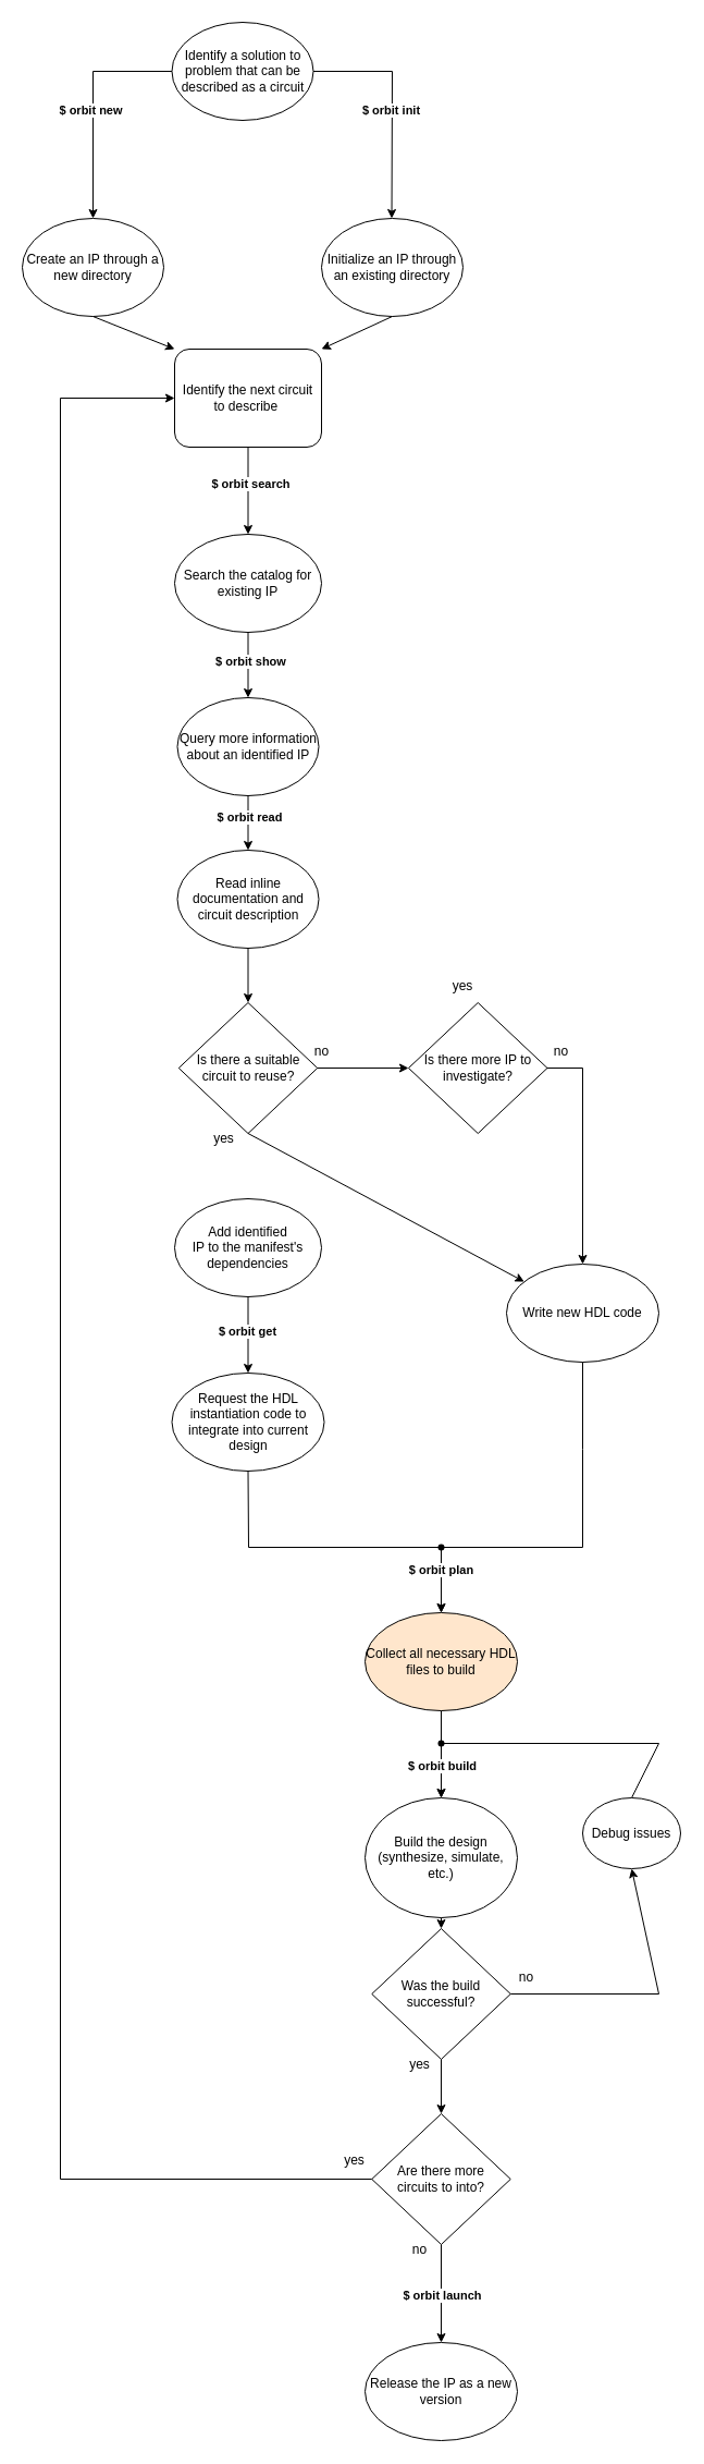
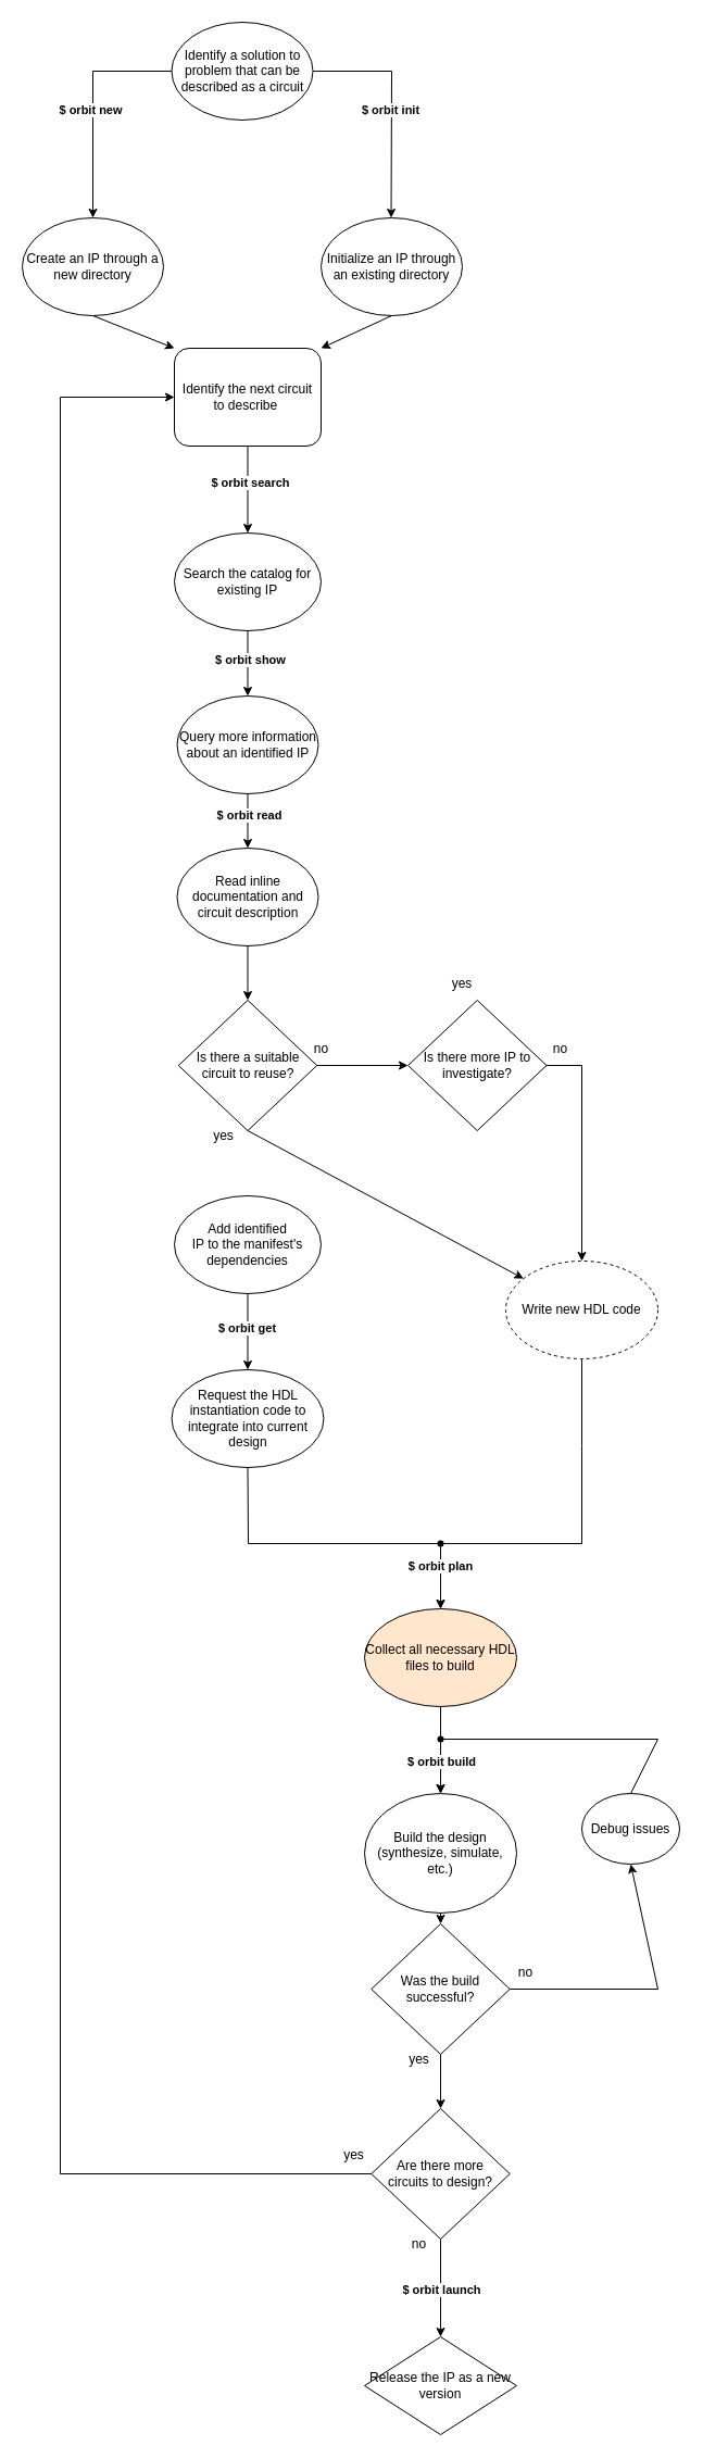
  <mxCell id="0" />
  <mxCell id="1" parent="0" />
  <mxCell id="2" value="" style="endArrow=classic;html=1;rounded=0;exitX=0.5;exitY=0;exitDx=0;exitDy=0;entryX=0.5;entryY=0;entryDx=0;entryDy=0;" parent="1" source="43" target="40" edge="1"><mxGeometry width="50" height="50" relative="1" as="geometry"><mxPoint x="575" y="1610" as="sourcePoint" /><mxPoint x="545" y="1640" as="targetPoint" /><Array as="points"><mxPoint x="605" y="1600" /><mxPoint x="405" y="1600" /></Array></mxGeometry></mxCell>
- <mxCell id="3" value="Write new HDL code" style="ellipse;whiteSpace=wrap;html=1;" parent="1" vertex="1"><mxGeometry x="465" y="1160" width="140" height="90" as="geometry" /></mxCell>
+ <mxCell id="3" value="Write new HDL code" style="ellipse;whiteSpace=wrap;html=1;dashed=1;" parent="1" vertex="1"><mxGeometry x="465" y="1160" width="140" height="90" as="geometry" /></mxCell>
  <mxCell id="4" value="Search the catalog for existing IP" style="ellipse;whiteSpace=wrap;html=1;" parent="1" vertex="1"><mxGeometry x="160" y="490" width="135" height="90" as="geometry" /></mxCell>
  <mxCell id="5" value="Identify the next circuit &lt;br&gt;to describe&amp;nbsp;" style="whiteSpace=wrap;html=1;rounded=1;" parent="1" vertex="1"><mxGeometry x="160" y="320" width="135" height="90" as="geometry" /></mxCell>
  <mxCell id="6" value="Query more information about an identified IP" style="ellipse;whiteSpace=wrap;html=1;" parent="1" vertex="1"><mxGeometry x="162.5" y="640" width="130" height="90" as="geometry" /></mxCell>
  <mxCell id="7" value="Is there a suitable circuit to reuse?" style="rhombus;whiteSpace=wrap;html=1;" parent="1" vertex="1"><mxGeometry x="163.75" y="920" width="127.5" height="120" as="geometry" /></mxCell>
  <mxCell id="8" value="Request the HDL instantiation code to integrate into current design" style="ellipse;whiteSpace=wrap;html=1;" parent="1" vertex="1"><mxGeometry x="157.5" y="1260" width="140" height="90" as="geometry" /></mxCell>
  <mxCell id="9" value="Create an IP through a new directory" style="ellipse;whiteSpace=wrap;html=1;" parent="1" vertex="1"><mxGeometry x="20" y="200" width="130" height="90" as="geometry" /></mxCell>
  <mxCell id="10" value="Initialize an IP through an existing directory" style="ellipse;whiteSpace=wrap;html=1;" parent="1" vertex="1"><mxGeometry x="295" y="200" width="130" height="90" as="geometry" /></mxCell>
  <mxCell id="11" value="" style="endArrow=classic;html=1;rounded=0;entryX=0.5;entryY=0;entryDx=0;entryDy=0;exitX=0;exitY=0.5;exitDx=0;exitDy=0;" parent="1" source="57" target="9" edge="1"><mxGeometry width="50" height="50" relative="1" as="geometry"><mxPoint x="85" y="60" as="sourcePoint" /><mxPoint x="175" y="90" as="targetPoint" /><Array as="points"><mxPoint x="85" y="65" /></Array></mxGeometry></mxCell>
  <mxCell id="12" value="&lt;b&gt;$ orbit new&lt;/b&gt;" style="edgeLabel;html=1;align=center;verticalAlign=middle;resizable=0;points=[];" parent="11" vertex="1" connectable="0"><mxGeometry x="-0.58" y="2" relative="1" as="geometry"><mxPoint x="-31" y="33" as="offset" /></mxGeometry></mxCell>
  <mxCell id="13" value="" style="endArrow=classic;html=1;rounded=0;entryX=0.5;entryY=0;entryDx=0;entryDy=0;exitX=1;exitY=0.5;exitDx=0;exitDy=0;" parent="1" source="57" edge="1"><mxGeometry width="50" height="50" relative="1" as="geometry"><mxPoint x="355" y="40" as="sourcePoint" /><mxPoint x="359.52" y="200" as="targetPoint" /><Array as="points"><mxPoint x="360" y="65" /></Array></mxGeometry></mxCell>
  <mxCell id="14" value="&lt;b&gt;$ orbit init&lt;/b&gt;" style="edgeLabel;html=1;align=center;verticalAlign=middle;resizable=0;points=[];" parent="13" vertex="1" connectable="0"><mxGeometry x="-0.58" y="2" relative="1" as="geometry"><mxPoint x="27" y="37" as="offset" /></mxGeometry></mxCell>
  <mxCell id="15" value="" style="endArrow=classic;html=1;rounded=0;exitX=0.5;exitY=1;exitDx=0;exitDy=0;entryX=0;entryY=0;entryDx=0;entryDy=0;" parent="1" source="9" target="5" edge="1"><mxGeometry width="50" height="50" relative="1" as="geometry"><mxPoint x="395" y="380" as="sourcePoint" /><mxPoint x="445" y="330" as="targetPoint" /></mxGeometry></mxCell>
  <mxCell id="16" value="" style="endArrow=classic;html=1;rounded=0;exitX=0.5;exitY=1;exitDx=0;exitDy=0;entryX=1;entryY=0;entryDx=0;entryDy=0;" parent="1" source="10" target="5" edge="1"><mxGeometry width="50" height="50" relative="1" as="geometry"><mxPoint x="95" y="300" as="sourcePoint" /><mxPoint x="190" y="343" as="targetPoint" /></mxGeometry></mxCell>
  <mxCell id="17" value="" style="endArrow=classic;html=1;rounded=0;exitX=0.5;exitY=1;exitDx=0;exitDy=0;" parent="1" source="5" target="4" edge="1"><mxGeometry width="50" height="50" relative="1" as="geometry"><mxPoint x="395" y="540" as="sourcePoint" /><mxPoint x="445" y="490" as="targetPoint" /></mxGeometry></mxCell>
  <mxCell id="18" value="&lt;b&gt;$ orbit search&lt;/b&gt;" style="edgeLabel;html=1;align=center;verticalAlign=middle;resizable=0;points=[];" parent="17" vertex="1" connectable="0"><mxGeometry x="-0.168" y="2" relative="1" as="geometry"><mxPoint as="offset" /></mxGeometry></mxCell>
  <mxCell id="19" value="" style="endArrow=classic;html=1;rounded=0;exitX=0.5;exitY=1;exitDx=0;exitDy=0;entryX=0.5;entryY=0;entryDx=0;entryDy=0;" parent="1" source="4" target="6" edge="1"><mxGeometry width="50" height="50" relative="1" as="geometry"><mxPoint x="395" y="640" as="sourcePoint" /><mxPoint x="445" y="590" as="targetPoint" /></mxGeometry></mxCell>
  <mxCell id="20" value="&lt;b&gt;$ orbit show&lt;/b&gt;" style="edgeLabel;html=1;align=center;verticalAlign=middle;resizable=0;points=[];" parent="19" vertex="1" connectable="0"><mxGeometry x="-0.129" y="3" relative="1" as="geometry"><mxPoint x="-1" as="offset" /></mxGeometry></mxCell>
  <mxCell id="21" value="" style="endArrow=classic;html=1;rounded=0;exitX=0.5;exitY=1;exitDx=0;exitDy=0;entryX=0.5;entryY=0;entryDx=0;entryDy=0;" parent="1" source="6" target="26" edge="1"><mxGeometry width="50" height="50" relative="1" as="geometry"><mxPoint x="395" y="730" as="sourcePoint" /><mxPoint x="445" y="680" as="targetPoint" /></mxGeometry></mxCell>
  <mxCell id="22" value="&lt;b&gt;$ orbit read&lt;/b&gt;" style="edgeLabel;html=1;align=center;verticalAlign=middle;resizable=0;points=[];" parent="21" vertex="1" connectable="0"><mxGeometry x="-0.244" y="1" relative="1" as="geometry"><mxPoint as="offset" /></mxGeometry></mxCell>
  <mxCell id="23" value="" style="endArrow=classic;html=1;rounded=0;exitX=0.5;exitY=1;exitDx=0;exitDy=0;entryX=0.5;entryY=0;entryDx=0;entryDy=0;" parent="1" source="32" target="8" edge="1"><mxGeometry width="50" height="50" relative="1" as="geometry"><mxPoint x="227.5" y="1300" as="sourcePoint" /><mxPoint x="175" y="1435" as="targetPoint" /></mxGeometry></mxCell>
  <mxCell id="24" value="&lt;b&gt;$ orbit get&lt;/b&gt;" style="edgeLabel;html=1;align=center;verticalAlign=middle;resizable=0;points=[];" parent="23" vertex="1" connectable="0"><mxGeometry x="-0.118" y="-1" relative="1" as="geometry"><mxPoint as="offset" /></mxGeometry></mxCell>
  <mxCell id="25" value="yes" style="text;html=1;align=center;verticalAlign=middle;resizable=0;points=[];autosize=1;strokeColor=none;fillColor=none;" parent="1" vertex="1"><mxGeometry x="185" y="1030" width="40" height="30" as="geometry" /></mxCell>
  <mxCell id="26" value="Read inline documentation and circuit description" style="ellipse;whiteSpace=wrap;html=1;" parent="1" vertex="1"><mxGeometry x="162.5" y="780" width="130" height="90" as="geometry" /></mxCell>
  <mxCell id="27" value="" style="endArrow=classic;html=1;rounded=0;exitX=0.5;exitY=1;exitDx=0;exitDy=0;entryX=0.5;entryY=0;entryDx=0;entryDy=0;" parent="1" source="26" target="7" edge="1"><mxGeometry width="50" height="50" relative="1" as="geometry"><mxPoint x="295" y="900" as="sourcePoint" /><mxPoint x="345" y="850" as="targetPoint" /></mxGeometry></mxCell>
  <mxCell id="28" value="Is there more IP to investigate?" style="rhombus;whiteSpace=wrap;html=1;" parent="1" vertex="1"><mxGeometry x="375" y="920" width="127.5" height="120" as="geometry" /></mxCell>
  <mxCell id="29" value="" style="endArrow=classic;html=1;rounded=0;exitX=1;exitY=0.5;exitDx=0;exitDy=0;" parent="1" source="7" target="28" edge="1"><mxGeometry width="50" height="50" relative="1" as="geometry"><mxPoint x="325" y="820" as="sourcePoint" /><mxPoint x="375" y="770" as="targetPoint" /></mxGeometry></mxCell>
  <mxCell id="30" value="no" style="text;html=1;align=center;verticalAlign=middle;resizable=0;points=[];autosize=1;strokeColor=none;fillColor=none;" parent="1" vertex="1"><mxGeometry x="275" y="950" width="40" height="30" as="geometry" /></mxCell>
  <mxCell id="31" value="yes" style="text;html=1;strokeColor=none;fillColor=none;align=center;verticalAlign=middle;whiteSpace=wrap;rounded=0;" parent="1" vertex="1"><mxGeometry x="395" y="890" width="60" height="30" as="geometry" /></mxCell>
  <mxCell id="32" value="Add identified &lt;br&gt;IP to the manifest's &lt;br&gt;dependencies" style="ellipse;whiteSpace=wrap;html=1;" parent="1" vertex="1"><mxGeometry x="160" y="1100" width="135" height="90" as="geometry" /></mxCell>
  <mxCell id="33" value="" style="endArrow=classic;html=1;rounded=0;exitX=0.5;exitY=1;exitDx=0;exitDy=0;" parent="1" source="7" target="3" edge="1"><mxGeometry width="50" height="50" relative="1" as="geometry"><mxPoint x="325" y="1170" as="sourcePoint" /><mxPoint x="375" y="1120" as="targetPoint" /></mxGeometry></mxCell>
  <mxCell id="34" value="" style="endArrow=classic;html=1;rounded=0;exitX=1;exitY=0.5;exitDx=0;exitDy=0;entryX=0.5;entryY=0;entryDx=0;entryDy=0;" parent="1" source="28" target="3" edge="1"><mxGeometry width="50" height="50" relative="1" as="geometry"><mxPoint x="325" y="1040" as="sourcePoint" /><mxPoint x="375" y="990" as="targetPoint" /><Array as="points"><mxPoint x="535" y="980" /></Array></mxGeometry></mxCell>
  <mxCell id="35" value="no" style="text;html=1;align=center;verticalAlign=middle;resizable=0;points=[];autosize=1;strokeColor=none;fillColor=none;" parent="1" vertex="1"><mxGeometry x="495" y="950" width="40" height="30" as="geometry" /></mxCell>
  <mxCell id="36" value="Collect all necessary HDL files to build" style="ellipse;whiteSpace=wrap;html=1;fillColor=#ffe6cc;" parent="1" vertex="1"><mxGeometry x="335" y="1480" width="140" height="90" as="geometry" /></mxCell>
  <mxCell id="37" value="" style="endArrow=classic;html=1;rounded=0;exitX=0.5;exitY=1;exitDx=0;exitDy=0;entryX=0.5;entryY=0;entryDx=0;entryDy=0;" parent="1" source="8" target="36" edge="1"><mxGeometry width="50" height="50" relative="1" as="geometry"><mxPoint x="575" y="1240" as="sourcePoint" /><mxPoint x="395" y="1420" as="targetPoint" /><Array as="points"><mxPoint x="228" y="1420" /><mxPoint x="405" y="1420" /></Array></mxGeometry></mxCell>
  <mxCell id="38" value="" style="endArrow=classic;html=1;rounded=0;exitX=0.5;exitY=1;exitDx=0;exitDy=0;entryX=0.5;entryY=0;entryDx=0;entryDy=0;" parent="1" source="3" target="36" edge="1"><mxGeometry width="50" height="50" relative="1" as="geometry"><mxPoint x="575" y="1380" as="sourcePoint" /><mxPoint x="375" y="1370" as="targetPoint" /><Array as="points"><mxPoint x="535" y="1330" /><mxPoint x="535" y="1420" /><mxPoint x="405" y="1420" /></Array></mxGeometry></mxCell>
  <mxCell id="39" value="&lt;b&gt;$ orbit plan&lt;/b&gt;" style="edgeLabel;html=1;align=center;verticalAlign=middle;resizable=0;points=[];" parent="38" vertex="1" connectable="0"><mxGeometry x="0.776" y="-1" relative="1" as="geometry"><mxPoint as="offset" /></mxGeometry></mxCell>
  <mxCell id="40" value="Build the design (synthesize, simulate, etc.)" style="ellipse;whiteSpace=wrap;html=1;" parent="1" vertex="1"><mxGeometry x="335" y="1650" width="140" height="110" as="geometry" /></mxCell>
  <mxCell id="41" value="" style="endArrow=classic;html=1;rounded=0;exitX=0.5;exitY=1;exitDx=0;exitDy=0;entryX=0.5;entryY=0;entryDx=0;entryDy=0;" parent="1" source="36" target="40" edge="1"><mxGeometry width="50" height="50" relative="1" as="geometry"><mxPoint x="575" y="1590" as="sourcePoint" /><mxPoint x="625" y="1540" as="targetPoint" /></mxGeometry></mxCell>
  <mxCell id="42" value="&lt;b&gt;$ orbit build&lt;/b&gt;" style="edgeLabel;html=1;align=center;verticalAlign=middle;resizable=0;points=[];" parent="41" vertex="1" connectable="0"><mxGeometry x="-0.118" relative="1" as="geometry"><mxPoint y="15" as="offset" /></mxGeometry></mxCell>
  <mxCell id="43" value="Debug issues" style="ellipse;whiteSpace=wrap;html=1;" parent="1" vertex="1"><mxGeometry x="535" y="1650" width="90" height="65" as="geometry" /></mxCell>
  <mxCell id="44" value="" style="endArrow=classic;html=1;rounded=0;exitX=1;exitY=0.5;exitDx=0;exitDy=0;entryX=0.5;entryY=1;entryDx=0;entryDy=0;" parent="1" source="45" target="43" edge="1"><mxGeometry width="50" height="50" relative="1" as="geometry"><mxPoint x="565" y="1800" as="sourcePoint" /><mxPoint x="655" y="1830" as="targetPoint" /><Array as="points"><mxPoint x="605" y="1830" /></Array></mxGeometry></mxCell>
  <mxCell id="45" value="Was the build successful?" style="rhombus;whiteSpace=wrap;html=1;" parent="1" vertex="1"><mxGeometry x="341.25" y="1770" width="127.5" height="120" as="geometry" /></mxCell>
  <mxCell id="46" value="" style="endArrow=classic;html=1;rounded=0;exitX=0.5;exitY=1;exitDx=0;exitDy=0;entryX=0.5;entryY=0;entryDx=0;entryDy=0;" parent="1" source="40" target="45" edge="1"><mxGeometry width="50" height="50" relative="1" as="geometry"><mxPoint x="435" y="1740" as="sourcePoint" /><mxPoint x="625" y="1740" as="targetPoint" /></mxGeometry></mxCell>
  <mxCell id="47" value="no" style="text;html=1;align=center;verticalAlign=middle;resizable=0;points=[];autosize=1;strokeColor=none;fillColor=none;" parent="1" vertex="1"><mxGeometry x="462.5" y="1800" width="40" height="30" as="geometry" /></mxCell>
- <mxCell id="48" value="Are there more &lt;br&gt;circuits to into?" style="rhombus;whiteSpace=wrap;html=1;" parent="1" vertex="1"><mxGeometry x="341.25" y="1940" width="127.5" height="120" as="geometry" /></mxCell>
+ <mxCell id="48" value="Are there more &lt;br&gt;circuits to design?" style="rhombus;whiteSpace=wrap;html=1;" parent="1" vertex="1"><mxGeometry x="341.25" y="1940" width="127.5" height="120" as="geometry" /></mxCell>
  <mxCell id="49" value="" style="endArrow=classic;html=1;rounded=0;exitX=0.5;exitY=1;exitDx=0;exitDy=0;" parent="1" source="45" target="48" edge="1"><mxGeometry width="50" height="50" relative="1" as="geometry"><mxPoint x="285" y="1860" as="sourcePoint" /><mxPoint x="335" y="1810" as="targetPoint" /></mxGeometry></mxCell>
  <mxCell id="50" value="yes" style="text;html=1;align=center;verticalAlign=middle;resizable=0;points=[];autosize=1;strokeColor=none;fillColor=none;" parent="1" vertex="1"><mxGeometry x="365" y="1880" width="40" height="30" as="geometry" /></mxCell>
  <mxCell id="51" value="" style="endArrow=classic;html=1;rounded=0;exitX=0;exitY=0.5;exitDx=0;exitDy=0;entryX=0;entryY=0.5;entryDx=0;entryDy=0;" parent="1" source="48" target="5" edge="1"><mxGeometry width="50" height="50" relative="1" as="geometry"><mxPoint x="285" y="1860" as="sourcePoint" /><mxPoint x="45" y="360" as="targetPoint" /><Array as="points"><mxPoint x="55" y="2000" /><mxPoint x="55" y="365" /></Array></mxGeometry></mxCell>
  <mxCell id="52" value="yes" style="text;html=1;align=center;verticalAlign=middle;resizable=0;points=[];autosize=1;strokeColor=none;fillColor=none;" parent="1" vertex="1"><mxGeometry x="305" y="1968" width="40" height="30" as="geometry" /></mxCell>
- <mxCell id="53" value="Release the IP as a new version" style="ellipse;whiteSpace=wrap;html=1;" parent="1" vertex="1"><mxGeometry x="335" y="2150" width="140" height="90" as="geometry" /></mxCell>
+ <mxCell id="53" value="Release the IP as a new version" style="rhombus;whiteSpace=wrap;html=1;" parent="1" vertex="1"><mxGeometry x="335" y="2150" width="140" height="90" as="geometry" /></mxCell>
  <mxCell id="54" value="" style="endArrow=classic;html=1;rounded=0;exitX=0.5;exitY=1;exitDx=0;exitDy=0;" parent="1" source="48" target="53" edge="1"><mxGeometry width="50" height="50" relative="1" as="geometry"><mxPoint x="415" y="2080" as="sourcePoint" /><mxPoint x="465" y="2030" as="targetPoint" /></mxGeometry></mxCell>
  <mxCell id="55" value="&lt;b&gt;$ orbit launch&lt;/b&gt;" style="edgeLabel;html=1;align=center;verticalAlign=middle;resizable=0;points=[];" parent="54" vertex="1" connectable="0"><mxGeometry x="-0.2" relative="1" as="geometry"><mxPoint y="10" as="offset" /></mxGeometry></mxCell>
  <mxCell id="56" value="no" style="text;html=1;align=center;verticalAlign=middle;resizable=0;points=[];autosize=1;strokeColor=none;fillColor=none;" parent="1" vertex="1"><mxGeometry x="365" y="2050" width="40" height="30" as="geometry" /></mxCell>
  <mxCell id="57" value="Identify a solution to problem that can be described as a circuit" style="ellipse;whiteSpace=wrap;html=1;" parent="1" vertex="1"><mxGeometry x="157.5" y="20" width="130" height="90" as="geometry" /></mxCell>
  <mxCell id="58" value="" style="shape=waypoint;sketch=0;size=6;pointerEvents=1;points=[];fillColor=none;resizable=0;rotatable=0;perimeter=centerPerimeter;snapToPoint=1;" parent="1" vertex="1"><mxGeometry x="395" y="1410" width="20" height="20" as="geometry" /></mxCell>
  <mxCell id="59" value="" style="shape=waypoint;sketch=0;size=6;pointerEvents=1;points=[];fillColor=none;resizable=0;rotatable=0;perimeter=centerPerimeter;snapToPoint=1;" parent="1" vertex="1"><mxGeometry x="395" y="1590" width="20" height="20" as="geometry" /></mxCell>
